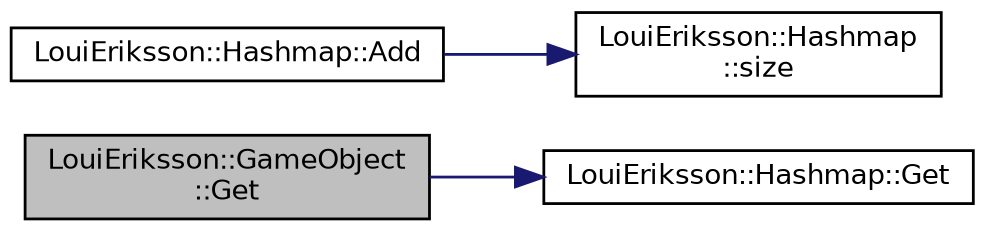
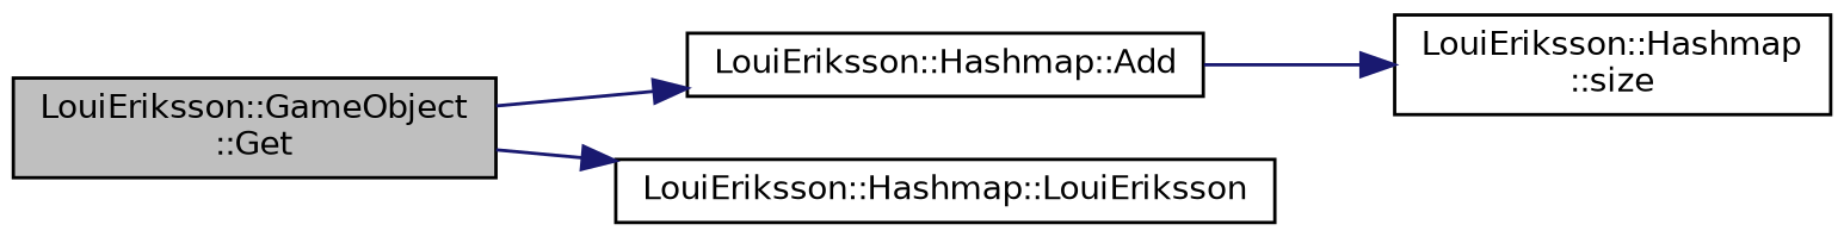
  digraph {
    rankdir=LR
    node [color=black fillcolor=white fontname=Helvetica fontsize=10 shape=record style=filled]
    edge [color=midnightblue fontname=Helvetica fontsize=10 labelfontname=Helvetica labelfontsize=10 style=solid]
    n1 [fillcolor=grey75 fontcolor=black height=0.2 label="LouiEriksson::GameObject\l::Get" width=0.4]
    n2 [height=0.2 label="LouiEriksson::Hashmap::Add" width=0.4]
-   n3 [height=0.2 label="LouiEriksson::Hashmap::Get" width=0.4]
+   n3 [height=0.2 label="LouiEriksson::Hashmap::LouiEriksson" width=0.4]
    n4 [height=0.2 label="LouiEriksson::Hashmap\l::size" width=0.4]
+   n1 -> n2
    n1 -> n3
    n2 -> n4
  }
